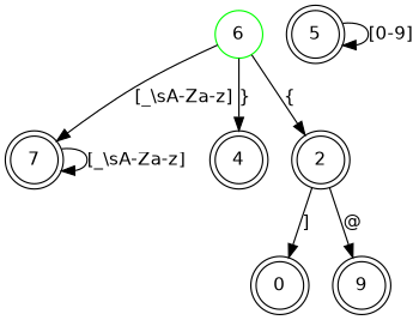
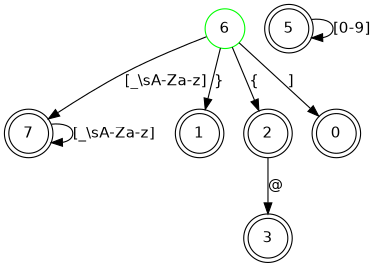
  digraph {
    fontname="DejaVu Sans"
    node [fontname="DejaVu Sans" shape=doublecircle]
    edge [fontname="DejaVu Sans"]
    7
    6 [color=green shape=circle]
-   4
+   4 [label=1]
    2
    0
    5
-   3 [label=9]
+   3
    7 -> 7 [label="[_\\sA-Za-z]"]
    6 -> 7 [label="[_\\sA-Za-z]"]
    6 -> 4 [label="}"]
    6 -> 2 [label="{"]
-   2 -> 0 [label="\]"]
+   6 -> 0 [label="\]"]
    2 -> 3 [label="@"]
    5 -> 5 [label="[0-9]"]
  }
